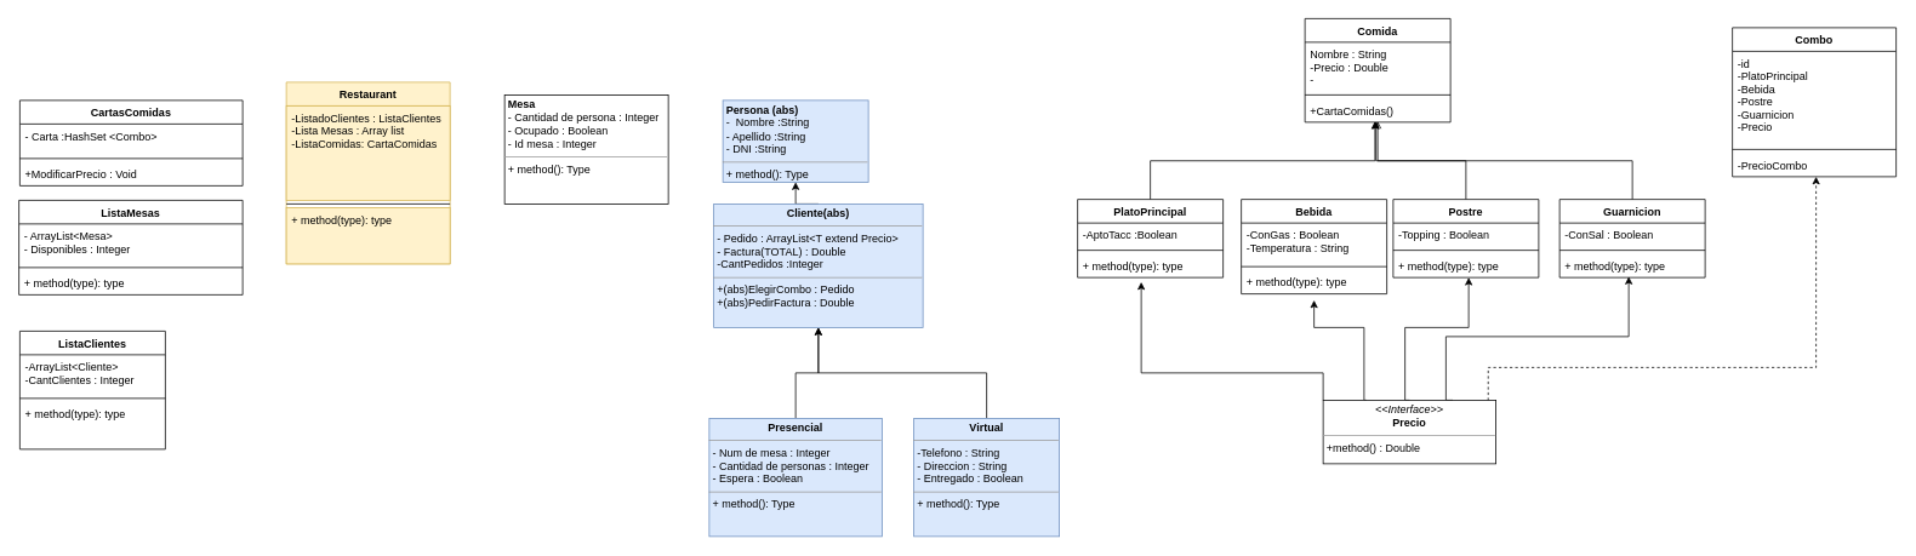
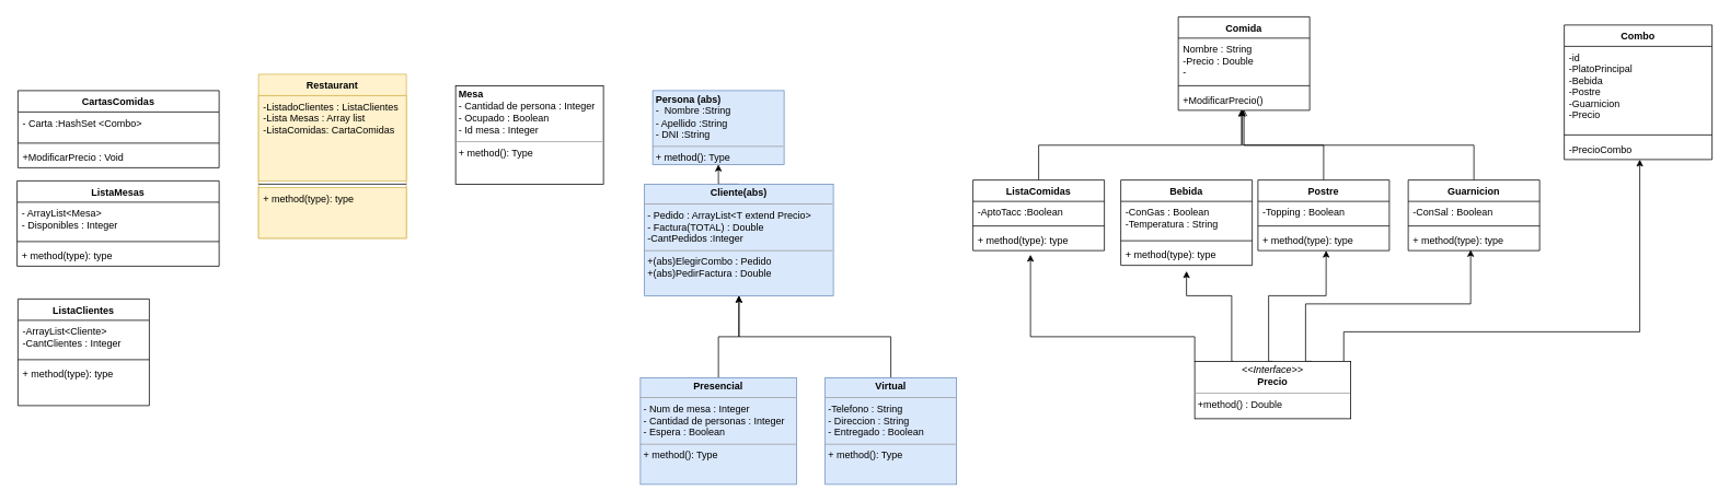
  <mxCell id="0" />
  <mxCell id="1" parent="0" />
  <mxCell id="2" value="&lt;p style=&quot;margin: 0px ; margin-top: 4px ; text-align: center&quot;&gt;&lt;/p&gt;&lt;p style=&quot;margin: 0px ; margin-left: 4px&quot;&gt;&lt;b&gt;Mesa&lt;/b&gt;&lt;/p&gt;&lt;p style=&quot;margin: 0px ; margin-left: 4px&quot;&gt;- Cantidad de persona : Integer&lt;/p&gt;&lt;p style=&quot;margin: 0px ; margin-left: 4px&quot;&gt;- Ocupado : Boolean&lt;/p&gt;&lt;p style=&quot;margin: 0px ; margin-left: 4px&quot;&gt;- Id mesa : Integer&lt;/p&gt;&lt;hr size=&quot;1&quot;&gt;&lt;p style=&quot;margin: 0px ; margin-left: 4px&quot;&gt;+ method(): Type&lt;/p&gt;" style="verticalAlign=top;align=left;overflow=fill;fontSize=12;fontFamily=Helvetica;html=1;" parent="1" vertex="1"><mxGeometry x="554" y="104" width="180" height="120" as="geometry" /></mxCell>
  <mxCell id="3" value="&lt;p style=&quot;margin: 0px ; margin-top: 4px ; text-align: center&quot;&gt;&lt;/p&gt;&lt;p style=&quot;margin: 0px ; margin-left: 4px&quot;&gt;&lt;b&gt;Persona (abs)&lt;/b&gt;&lt;/p&gt;&lt;p style=&quot;margin: 0px ; margin-left: 4px&quot;&gt;-&amp;nbsp; Nombre :String&lt;/p&gt;&lt;p style=&quot;margin: 0px ; margin-left: 4px&quot;&gt;- Apellido :String&lt;/p&gt;&lt;p style=&quot;margin: 0px ; margin-left: 4px&quot;&gt;- DNI :String&amp;nbsp;&lt;/p&gt;&lt;hr size=&quot;1&quot;&gt;&lt;p style=&quot;margin: 0px ; margin-left: 4px&quot;&gt;+ method(): Type&lt;/p&gt;&lt;p style=&quot;margin: 0px ; margin-left: 4px&quot;&gt;&lt;br&gt;&lt;/p&gt;" style="verticalAlign=top;align=left;overflow=fill;fontSize=12;fontFamily=Helvetica;html=1;fillColor=#dae8fc;strokeColor=#6c8ebf;" parent="1" vertex="1"><mxGeometry x="794" y="110" width="160" height="90" as="geometry" /></mxCell>
  <mxCell id="4" style="edgeStyle=orthogonalEdgeStyle;rounded=0;orthogonalLoop=1;jettySize=auto;html=1;exitX=0.5;exitY=0;exitDx=0;exitDy=0;entryX=0.5;entryY=1;entryDx=0;entryDy=0;" parent="1" source="5" target="3" edge="1"><mxGeometry relative="1" as="geometry" /></mxCell>
  <mxCell id="5" value="&lt;p style=&quot;margin: 0px ; margin-top: 4px ; text-align: center&quot;&gt;&lt;b&gt;Cliente(abs)&lt;/b&gt;&lt;/p&gt;&lt;hr size=&quot;1&quot;&gt;&lt;p style=&quot;margin: 0px ; margin-left: 4px&quot;&gt;- Pedido : ArrayList&amp;lt;T extend Precio&amp;gt;&lt;/p&gt;&lt;p style=&quot;margin: 0px ; margin-left: 4px&quot;&gt;- Factura(TOTAL) : Double&lt;/p&gt;&lt;p style=&quot;margin: 0px ; margin-left: 4px&quot;&gt;-CantPedidos :Integer&lt;/p&gt;&lt;hr size=&quot;1&quot;&gt;&lt;p style=&quot;margin: 0px 0px 0px 4px&quot;&gt;+(abs)ElegirCombo : Pedido&lt;/p&gt;&lt;p style=&quot;margin: 0px 0px 0px 4px&quot;&gt;+(abs)PedirFactura : Double&lt;/p&gt;&lt;p style=&quot;margin: 0px 0px 0px 4px&quot;&gt;&lt;br&gt;&lt;/p&gt;" style="verticalAlign=top;align=left;overflow=fill;fontSize=12;fontFamily=Helvetica;html=1;fillColor=#dae8fc;strokeColor=#6c8ebf;" parent="1" vertex="1"><mxGeometry x="784" y="224" width="230" height="136" as="geometry" /></mxCell>
  <mxCell id="6" style="edgeStyle=orthogonalEdgeStyle;rounded=0;orthogonalLoop=1;jettySize=auto;html=1;exitX=0.5;exitY=0;exitDx=0;exitDy=0;entryX=0.5;entryY=1;entryDx=0;entryDy=0;" parent="1" source="7" target="5" edge="1"><mxGeometry relative="1" as="geometry" /></mxCell>
  <mxCell id="7" value="&lt;p style=&quot;margin: 0px ; margin-top: 4px ; text-align: center&quot;&gt;&lt;b&gt;Presencial&lt;/b&gt;&lt;/p&gt;&lt;hr size=&quot;1&quot;&gt;&lt;p style=&quot;margin: 0px ; margin-left: 4px&quot;&gt;- Num de mesa : Integer&lt;/p&gt;&lt;p style=&quot;margin: 0px ; margin-left: 4px&quot;&gt;- Cantidad de personas : Integer&lt;/p&gt;&lt;p style=&quot;margin: 0px ; margin-left: 4px&quot;&gt;- Espera : Boolean&lt;/p&gt;&lt;hr size=&quot;1&quot;&gt;&lt;p style=&quot;margin: 0px ; margin-left: 4px&quot;&gt;+ method(): Type&lt;/p&gt;" style="verticalAlign=top;align=left;overflow=fill;fontSize=12;fontFamily=Helvetica;html=1;fillColor=#dae8fc;strokeColor=#6c8ebf;" parent="1" vertex="1"><mxGeometry x="779" y="460" width="190" height="130" as="geometry" /></mxCell>
  <mxCell id="8" style="edgeStyle=orthogonalEdgeStyle;rounded=0;orthogonalLoop=1;jettySize=auto;html=1;exitX=0.5;exitY=0;exitDx=0;exitDy=0;" parent="1" source="9" target="5" edge="1"><mxGeometry relative="1" as="geometry"><mxPoint x="874" y="390" as="targetPoint" /></mxGeometry></mxCell>
  <mxCell id="9" value="&lt;p style=&quot;margin: 0px ; margin-top: 4px ; text-align: center&quot;&gt;&lt;b&gt;Virtual&lt;/b&gt;&lt;/p&gt;&lt;hr size=&quot;1&quot;&gt;&lt;p style=&quot;margin: 0px ; margin-left: 4px&quot;&gt;-Telefono : String&lt;/p&gt;&lt;p style=&quot;margin: 0px ; margin-left: 4px&quot;&gt;- Direccion : String&lt;/p&gt;&lt;p style=&quot;margin: 0px ; margin-left: 4px&quot;&gt;- Entregado : Boolean&lt;/p&gt;&lt;hr size=&quot;1&quot;&gt;&lt;p style=&quot;margin: 0px ; margin-left: 4px&quot;&gt;+ method(): Type&lt;/p&gt;" style="verticalAlign=top;align=left;overflow=fill;fontSize=12;fontFamily=Helvetica;html=1;fillColor=#dae8fc;strokeColor=#6c8ebf;" parent="1" vertex="1"><mxGeometry x="1004" y="460" width="160" height="130" as="geometry" /></mxCell>
  <mxCell id="10" value="ListaClientes" style="swimlane;fontStyle=1;align=center;verticalAlign=top;childLayout=stackLayout;horizontal=1;startSize=26;horizontalStack=0;resizeParent=1;resizeParentMax=0;resizeLast=0;collapsible=1;marginBottom=0;" parent="1" vertex="1"><mxGeometry x="21" y="364" width="160" height="130" as="geometry"><mxRectangle x="-550" y="274" width="110" height="26" as="alternateBounds" /></mxGeometry></mxCell>
  <mxCell id="11" value="-ArrayList&lt;Cliente&gt;&#10;-CantClientes : Integer" style="text;strokeColor=none;fillColor=none;align=left;verticalAlign=top;spacingLeft=4;spacingRight=4;overflow=hidden;rotatable=0;points=[[0,0.5],[1,0.5]];portConstraint=eastwest;" parent="10" vertex="1"><mxGeometry y="26" width="160" height="44" as="geometry" /></mxCell>
  <mxCell id="12" value="" style="line;strokeWidth=1;fillColor=none;align=left;verticalAlign=middle;spacingTop=-1;spacingLeft=3;spacingRight=3;rotatable=0;labelPosition=right;points=[];portConstraint=eastwest;" parent="10" vertex="1"><mxGeometry y="70" width="160" height="8" as="geometry" /></mxCell>
  <mxCell id="13" value="+ method(type): type" style="text;strokeColor=none;fillColor=none;align=left;verticalAlign=top;spacingLeft=4;spacingRight=4;overflow=hidden;rotatable=0;points=[[0,0.5],[1,0.5]];portConstraint=eastwest;" parent="10" vertex="1"><mxGeometry y="78" width="160" height="52" as="geometry" /></mxCell>
  <mxCell id="14" value="Restaurant" style="swimlane;fontStyle=1;align=center;verticalAlign=top;childLayout=stackLayout;horizontal=1;startSize=26;horizontalStack=0;resizeParent=1;resizeParentMax=0;resizeLast=0;collapsible=1;marginBottom=0;fillColor=#fff2cc;strokeColor=#d6b656;" parent="1" vertex="1"><mxGeometry x="314" width="180" height="200" as="geometry" y="90"><mxRectangle x="-240" y="24" width="100" height="26" as="alternateBounds" /></mxGeometry></mxCell>
  <mxCell id="15" value="-ListadoClientes : ListaClientes&#10;-Lista Mesas : Array list&#10;-ListaComidas: CartaComidas" style="text;strokeColor=#d6b656;fillColor=#fff2cc;align=left;verticalAlign=top;spacingLeft=4;spacingRight=4;overflow=hidden;rotatable=0;points=[[0,0.5],[1,0.5]];portConstraint=eastwest;" parent="14" vertex="1"><mxGeometry y="26" width="180" height="104" as="geometry" /></mxCell>
  <mxCell id="16" value="" style="line;strokeWidth=1;fillColor=none;align=left;verticalAlign=middle;spacingTop=-1;spacingLeft=3;spacingRight=3;rotatable=0;labelPosition=right;points=[];portConstraint=eastwest;" parent="14" vertex="1"><mxGeometry y="130" width="180" height="8" as="geometry" /></mxCell>
  <mxCell id="17" value="+ method(type): type" style="text;strokeColor=#d6b656;fillColor=#fff2cc;align=left;verticalAlign=top;spacingLeft=4;spacingRight=4;overflow=hidden;rotatable=0;points=[[0,0.5],[1,0.5]];portConstraint=eastwest;" parent="14" vertex="1"><mxGeometry y="138" width="180" height="62" as="geometry" /></mxCell>
  <mxCell id="18" value="CartasComidas" style="swimlane;fontStyle=1;align=center;verticalAlign=top;childLayout=stackLayout;horizontal=1;startSize=26;horizontalStack=0;resizeParent=1;resizeParentMax=0;resizeLast=0;collapsible=1;marginBottom=0;" parent="1" vertex="1"><mxGeometry x="21" y="110" width="245" height="94" as="geometry"><mxRectangle x="-550" y="20" width="60" height="26" as="alternateBounds" /></mxGeometry></mxCell>
  <mxCell id="19" value="- Carta :HashSet &lt;Combo&gt;" style="text;align=left;verticalAlign=top;spacingLeft=4;spacingRight=4;overflow=hidden;rotatable=0;points=[[0,0.5],[1,0.5]];portConstraint=eastwest;" parent="18" vertex="1"><mxGeometry y="26" width="245" height="34" as="geometry" /></mxCell>
  <mxCell id="20" value="" style="line;strokeWidth=1;fillColor=none;align=left;verticalAlign=middle;spacingTop=-1;spacingLeft=3;spacingRight=3;rotatable=0;labelPosition=right;points=[];portConstraint=eastwest;" parent="18" vertex="1"><mxGeometry y="60" width="245" height="8" as="geometry" /></mxCell>
  <mxCell id="21" value="+ModificarPrecio : Void" style="text;align=left;verticalAlign=top;spacingLeft=4;spacingRight=4;overflow=hidden;rotatable=0;points=[[0,0.5],[1,0.5]];portConstraint=eastwest;" parent="18" vertex="1"><mxGeometry y="68" width="245" height="26" as="geometry" /></mxCell>
  <mxCell id="22" value="ListaMesas" style="swimlane;fontStyle=1;align=center;verticalAlign=top;childLayout=stackLayout;horizontal=1;startSize=26;horizontalStack=0;resizeParent=1;resizeParentMax=0;resizeLast=0;collapsible=1;marginBottom=0;" parent="1" vertex="1"><mxGeometry x="20" y="220" width="246" height="104" as="geometry"><mxRectangle x="-550" y="160" width="110" height="26" as="alternateBounds" /></mxGeometry></mxCell>
  <mxCell id="23" value="- ArrayList&lt;Mesa&gt;&#10;- Disponibles : Integer" style="text;align=left;verticalAlign=top;spacingLeft=4;spacingRight=4;overflow=hidden;rotatable=0;points=[[0,0.5],[1,0.5]];portConstraint=eastwest;" parent="22" vertex="1"><mxGeometry y="26" width="246" height="44" as="geometry" /></mxCell>
  <mxCell id="24" value="" style="line;strokeWidth=1;fillColor=none;align=left;verticalAlign=middle;spacingTop=-1;spacingLeft=3;spacingRight=3;rotatable=0;labelPosition=right;points=[];portConstraint=eastwest;" parent="22" vertex="1"><mxGeometry y="70" width="246" height="8" as="geometry" /></mxCell>
  <mxCell id="25" value="+ method(type): type" style="text;strokeColor=none;fillColor=none;align=left;verticalAlign=top;spacingLeft=4;spacingRight=4;overflow=hidden;rotatable=0;points=[[0,0.5],[1,0.5]];portConstraint=eastwest;" parent="22" vertex="1"><mxGeometry y="78" width="246" height="26" as="geometry" /></mxCell>
  <mxCell id="26" style="edgeStyle=orthogonalEdgeStyle;rounded=0;orthogonalLoop=1;jettySize=auto;html=1;exitX=0.5;exitY=0;exitDx=0;exitDy=0;entryX=0.5;entryY=0.962;entryDx=0;entryDy=0;entryPerimeter=0;endArrow=open;" edge="1" parent="1" source="41" target="32"><mxGeometry relative="1" as="geometry" /></mxCell>
  <mxCell id="27" style="edgeStyle=orthogonalEdgeStyle;rounded=0;orthogonalLoop=1;jettySize=auto;html=1;exitX=0.5;exitY=0;exitDx=0;exitDy=0;entryX=0.488;entryY=0.962;entryDx=0;entryDy=0;entryPerimeter=0;" edge="1" parent="1" source="45" target="32"><mxGeometry relative="1" as="geometry" /></mxCell>
  <mxCell id="28" style="edgeStyle=orthogonalEdgeStyle;rounded=0;orthogonalLoop=1;jettySize=auto;html=1;exitX=0.5;exitY=0;exitDx=0;exitDy=0;entryX=0.481;entryY=0.962;entryDx=0;entryDy=0;entryPerimeter=0;" edge="1" parent="1" source="33" target="32"><mxGeometry relative="1" as="geometry"><mxPoint x="1484" y="140" as="targetPoint" /></mxGeometry></mxCell>
  <mxCell id="29" value="Comida" style="swimlane;fontStyle=1;align=center;verticalAlign=top;childLayout=stackLayout;horizontal=1;startSize=26;horizontalStack=0;resizeParent=1;resizeParentMax=0;resizeLast=0;collapsible=1;marginBottom=0;" vertex="1" parent="1"><mxGeometry x="1434" y="20" width="160" height="114" as="geometry" /></mxCell>
  <mxCell id="30" value="Nombre : String&#10;-Precio : Double&#10;-" style="text;strokeColor=none;fillColor=none;align=left;verticalAlign=top;spacingLeft=4;spacingRight=4;overflow=hidden;rotatable=0;points=[[0,0.5],[1,0.5]];portConstraint=eastwest;" vertex="1" parent="29"><mxGeometry y="26" width="160" height="54" as="geometry" /></mxCell>
  <mxCell id="31" value="" style="line;strokeWidth=1;fillColor=none;align=left;verticalAlign=middle;spacingTop=-1;spacingLeft=3;spacingRight=3;rotatable=0;labelPosition=right;points=[];portConstraint=eastwest;" vertex="1" parent="29"><mxGeometry y="80" width="160" height="8" as="geometry" /></mxCell>
- <mxCell id="32" value="+CartaComidas()" style="text;strokeColor=none;fillColor=none;align=left;verticalAlign=top;spacingLeft=4;spacingRight=4;overflow=hidden;rotatable=0;points=[[0,0.5],[1,0.5]];portConstraint=eastwest;" vertex="1" parent="29"><mxGeometry y="88" width="160" height="26" as="geometry" /></mxCell>
- <mxCell id="33" value="PlatoPrincipal" style="swimlane;fontStyle=1;align=center;verticalAlign=top;childLayout=stackLayout;horizontal=1;startSize=26;horizontalStack=0;resizeParent=1;resizeParentMax=0;resizeLast=0;collapsible=1;marginBottom=0;" vertex="1" parent="1"><mxGeometry x="1184" y="219" width="160" height="86" as="geometry" /></mxCell>
+ <mxCell id="32" value="+ModificarPrecio()" style="text;strokeColor=none;fillColor=none;align=left;verticalAlign=top;spacingLeft=4;spacingRight=4;overflow=hidden;rotatable=0;points=[[0,0.5],[1,0.5]];portConstraint=eastwest;" vertex="1" parent="29"><mxGeometry y="88" width="160" height="26" as="geometry" /></mxCell>
+ <mxCell id="33" value="ListaComidas" style="swimlane;fontStyle=1;align=center;verticalAlign=top;childLayout=stackLayout;horizontal=1;startSize=26;horizontalStack=0;resizeParent=1;resizeParentMax=0;resizeLast=0;collapsible=1;marginBottom=0;" vertex="1" parent="1"><mxGeometry x="1184" y="219" width="160" height="86" as="geometry" /></mxCell>
  <mxCell id="34" value="-AptoTacc :Boolean" style="text;strokeColor=none;fillColor=none;align=left;verticalAlign=top;spacingLeft=4;spacingRight=4;overflow=hidden;rotatable=0;points=[[0,0.5],[1,0.5]];portConstraint=eastwest;" vertex="1" parent="33"><mxGeometry y="26" width="160" height="26" as="geometry" /></mxCell>
  <mxCell id="35" value="" style="line;strokeWidth=1;fillColor=none;align=left;verticalAlign=middle;spacingTop=-1;spacingLeft=3;spacingRight=3;rotatable=0;labelPosition=right;points=[];portConstraint=eastwest;" vertex="1" parent="33"><mxGeometry y="52" width="160" height="8" as="geometry" /></mxCell>
  <mxCell id="36" value="+ method(type): type" style="text;strokeColor=none;fillColor=none;align=left;verticalAlign=top;spacingLeft=4;spacingRight=4;overflow=hidden;rotatable=0;points=[[0,0.5],[1,0.5]];portConstraint=eastwest;" vertex="1" parent="33"><mxGeometry y="60" width="160" height="26" as="geometry" /></mxCell>
  <mxCell id="37" value="Bebida" style="swimlane;fontStyle=1;align=center;verticalAlign=top;childLayout=stackLayout;horizontal=1;startSize=26;horizontalStack=0;resizeParent=1;resizeParentMax=0;resizeLast=0;collapsible=1;marginBottom=0;" vertex="1" parent="1"><mxGeometry x="1364" y="219" width="160" height="104" as="geometry" /></mxCell>
  <mxCell id="38" value="-ConGas : Boolean&#10;-Temperatura : String" style="text;strokeColor=none;fillColor=none;align=left;verticalAlign=top;spacingLeft=4;spacingRight=4;overflow=hidden;rotatable=0;points=[[0,0.5],[1,0.5]];portConstraint=eastwest;" vertex="1" parent="37"><mxGeometry y="26" width="160" height="44" as="geometry" /></mxCell>
  <mxCell id="39" value="" style="line;strokeWidth=1;fillColor=none;align=left;verticalAlign=middle;spacingTop=-1;spacingLeft=3;spacingRight=3;rotatable=0;labelPosition=right;points=[];portConstraint=eastwest;" vertex="1" parent="37"><mxGeometry y="70" width="160" height="8" as="geometry" /></mxCell>
  <mxCell id="40" value="+ method(type): type" style="text;strokeColor=none;fillColor=none;align=left;verticalAlign=top;spacingLeft=4;spacingRight=4;overflow=hidden;rotatable=0;points=[[0,0.5],[1,0.5]];portConstraint=eastwest;" vertex="1" parent="37"><mxGeometry y="78" width="160" height="26" as="geometry" /></mxCell>
  <mxCell id="41" value="Postre" style="swimlane;fontStyle=1;align=center;verticalAlign=top;childLayout=stackLayout;horizontal=1;startSize=26;horizontalStack=0;resizeParent=1;resizeParentMax=0;resizeLast=0;collapsible=1;marginBottom=0;" vertex="1" parent="1"><mxGeometry x="1531" y="219" width="160" height="86" as="geometry" /></mxCell>
  <mxCell id="42" value="-Topping : Boolean" style="text;strokeColor=none;fillColor=none;align=left;verticalAlign=top;spacingLeft=4;spacingRight=4;overflow=hidden;rotatable=0;points=[[0,0.5],[1,0.5]];portConstraint=eastwest;" vertex="1" parent="41"><mxGeometry y="26" width="160" height="26" as="geometry" /></mxCell>
  <mxCell id="43" value="" style="line;strokeWidth=1;fillColor=none;align=left;verticalAlign=middle;spacingTop=-1;spacingLeft=3;spacingRight=3;rotatable=0;labelPosition=right;points=[];portConstraint=eastwest;" vertex="1" parent="41"><mxGeometry y="52" width="160" height="8" as="geometry" /></mxCell>
  <mxCell id="44" value="+ method(type): type" style="text;strokeColor=none;fillColor=none;align=left;verticalAlign=top;spacingLeft=4;spacingRight=4;overflow=hidden;rotatable=0;points=[[0,0.5],[1,0.5]];portConstraint=eastwest;" vertex="1" parent="41"><mxGeometry y="60" width="160" height="26" as="geometry" /></mxCell>
  <mxCell id="45" value="Guarnicion" style="swimlane;fontStyle=1;align=center;verticalAlign=top;childLayout=stackLayout;horizontal=1;startSize=26;horizontalStack=0;resizeParent=1;resizeParentMax=0;resizeLast=0;collapsible=1;marginBottom=0;" vertex="1" parent="1"><mxGeometry x="1714" y="219" width="160" height="86" as="geometry" /></mxCell>
  <mxCell id="46" value="-ConSal : Boolean" style="text;strokeColor=none;fillColor=none;align=left;verticalAlign=top;spacingLeft=4;spacingRight=4;overflow=hidden;rotatable=0;points=[[0,0.5],[1,0.5]];portConstraint=eastwest;" vertex="1" parent="45"><mxGeometry y="26" width="160" height="26" as="geometry" /></mxCell>
  <mxCell id="47" value="" style="line;strokeWidth=1;fillColor=none;align=left;verticalAlign=middle;spacingTop=-1;spacingLeft=3;spacingRight=3;rotatable=0;labelPosition=right;points=[];portConstraint=eastwest;" vertex="1" parent="45"><mxGeometry y="52" width="160" height="8" as="geometry" /></mxCell>
  <mxCell id="48" value="+ method(type): type" style="text;strokeColor=none;fillColor=none;align=left;verticalAlign=top;spacingLeft=4;spacingRight=4;overflow=hidden;rotatable=0;points=[[0,0.5],[1,0.5]];portConstraint=eastwest;" vertex="1" parent="45"><mxGeometry y="60" width="160" height="26" as="geometry" /></mxCell>
  <mxCell id="49" value="Combo" style="swimlane;fontStyle=1;align=center;verticalAlign=top;childLayout=stackLayout;horizontal=1;startSize=26;horizontalStack=0;resizeParent=1;resizeParentMax=0;resizeLast=0;collapsible=1;marginBottom=0;" parent="1" vertex="1"><mxGeometry x="1904" y="30" width="180" height="164" as="geometry" /></mxCell>
  <mxCell id="50" value="-id&#10;-PlatoPrincipal&#10;-Bebida&#10;-Postre&#10;-Guarnicion&#10;-Precio" style="text;strokeColor=none;fillColor=none;align=left;verticalAlign=top;spacingLeft=4;spacingRight=4;overflow=hidden;rotatable=0;points=[[0,0.5],[1,0.5]];portConstraint=eastwest;" parent="49" vertex="1"><mxGeometry y="26" width="180" height="104" as="geometry" /></mxCell>
  <mxCell id="51" value="" style="line;strokeWidth=1;fillColor=none;align=left;verticalAlign=middle;spacingTop=-1;spacingLeft=3;spacingRight=3;rotatable=0;labelPosition=right;points=[];portConstraint=eastwest;" parent="49" vertex="1"><mxGeometry y="130" width="180" height="8" as="geometry" /></mxCell>
  <mxCell id="52" value="-PrecioCombo" style="text;strokeColor=none;fillColor=none;align=left;verticalAlign=top;spacingLeft=4;spacingRight=4;overflow=hidden;rotatable=0;points=[[0,0.5],[1,0.5]];portConstraint=eastwest;" parent="49" vertex="1"><mxGeometry y="138" width="180" height="26" as="geometry" /></mxCell>
  <mxCell id="53" style="edgeStyle=orthogonalEdgeStyle;rounded=0;orthogonalLoop=1;jettySize=auto;html=1;exitX=0;exitY=0;exitDx=0;exitDy=0;" edge="1" parent="1" source="58"><mxGeometry relative="1" as="geometry"><mxPoint x="1254" y="310" as="targetPoint" /><mxPoint x="1454" y="410" as="sourcePoint" /><Array as="points"><mxPoint x="1454" y="410" /><mxPoint x="1254" y="410" /></Array></mxGeometry></mxCell>
  <mxCell id="54" style="edgeStyle=orthogonalEdgeStyle;rounded=0;orthogonalLoop=1;jettySize=auto;html=1;exitX=0.25;exitY=0;exitDx=0;exitDy=0;" edge="1" parent="1" source="58"><mxGeometry relative="1" as="geometry"><mxPoint x="1444" y="330" as="targetPoint" /><mxPoint x="1499" y="410" as="sourcePoint" /><Array as="points"><mxPoint x="1499" y="440" /><mxPoint x="1499" y="360" /><mxPoint x="1444" y="360" /></Array></mxGeometry></mxCell>
  <mxCell id="55" style="edgeStyle=orthogonalEdgeStyle;rounded=0;orthogonalLoop=1;jettySize=auto;html=1;exitX=0.5;exitY=0;exitDx=0;exitDy=0;entryX=0.519;entryY=1;entryDx=0;entryDy=0;entryPerimeter=0;" edge="1" parent="1" source="58" target="44"><mxGeometry relative="1" as="geometry"><mxPoint x="1544" y="410" as="sourcePoint" /><Array as="points"><mxPoint x="1544" y="440" /><mxPoint x="1544" y="360" /><mxPoint x="1614" y="360" /></Array></mxGeometry></mxCell>
  <mxCell id="56" style="edgeStyle=orthogonalEdgeStyle;rounded=0;orthogonalLoop=1;jettySize=auto;html=1;exitX=0.75;exitY=0;exitDx=0;exitDy=0;entryX=0.475;entryY=0.962;entryDx=0;entryDy=0;entryPerimeter=0;" edge="1" parent="1" source="58" target="48"><mxGeometry relative="1" as="geometry"><mxPoint x="1589" y="410" as="sourcePoint" /><Array as="points"><mxPoint x="1589" y="440" /><mxPoint x="1589" y="370" /><mxPoint x="1790" y="370" /></Array></mxGeometry></mxCell>
- <mxCell id="57" style="edgeStyle=orthogonalEdgeStyle;rounded=0;orthogonalLoop=1;jettySize=auto;html=1;exitX=0.955;exitY=0.005;exitDx=0;exitDy=0;entryX=0.511;entryY=1;entryDx=0;entryDy=0;entryPerimeter=0;exitPerimeter=0;dashed=1;" edge="1" parent="1" source="58" target="52"><mxGeometry relative="1" as="geometry"><mxPoint x="1634" y="410" as="sourcePoint" /><Array as="points"><mxPoint x="1635" y="404" /><mxPoint x="1996" y="404" /></Array></mxGeometry></mxCell>
+ <mxCell id="57" style="edgeStyle=orthogonalEdgeStyle;rounded=0;orthogonalLoop=1;jettySize=auto;html=1;exitX=0.955;exitY=0.005;exitDx=0;exitDy=0;entryX=0.511;entryY=1;entryDx=0;entryDy=0;entryPerimeter=0;exitPerimeter=0;" edge="1" parent="1" source="58" target="52"><mxGeometry relative="1" as="geometry"><mxPoint x="1634" y="410" as="sourcePoint" /><Array as="points"><mxPoint x="1635" y="404" /><mxPoint x="1996" y="404" /></Array></mxGeometry></mxCell>
  <mxCell id="58" value="&lt;p style=&quot;margin: 0px ; margin-top: 4px ; text-align: center&quot;&gt;&lt;i&gt;&amp;lt;&amp;lt;Interface&amp;gt;&amp;gt;&lt;/i&gt;&lt;br&gt;&lt;b&gt;Precio&lt;/b&gt;&lt;/p&gt;&lt;hr size=&quot;1&quot;&gt;&lt;p style=&quot;margin: 0px ; margin-left: 4px&quot;&gt;&lt;/p&gt;&lt;p style=&quot;margin: 0px ; margin-left: 4px&quot;&gt;+method() : Double&lt;/p&gt;" style="verticalAlign=top;align=left;overflow=fill;fontSize=12;fontFamily=Helvetica;html=1;" vertex="1" parent="1"><mxGeometry x="1454" y="440" width="190" height="70" as="geometry" /></mxCell>
